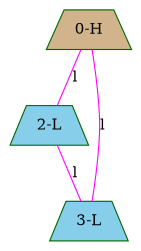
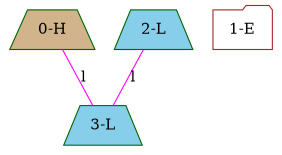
  graph {
    node [color=darkgreen fillcolor=skyblue shape=trapezium style=filled]
    edge [color=magenta]
    n1 [fillcolor=tan label="0-H"]
    n2 [label="2-L"]
    n3 [label="3-L"]
-   n1 -- n2 [label=l]
+   n4 [color=brown fillcolor=white label="1-E" shape=folder]
    n1 -- n3 [label=l]
    n2 -- n3 [label=l]
  }
